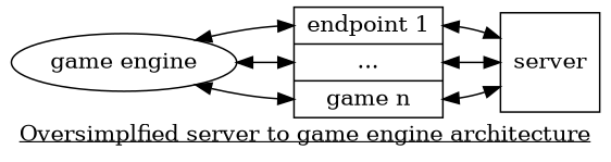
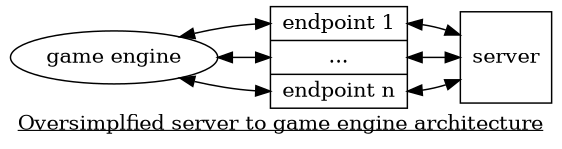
  digraph {
    label=<<u>Oversimplfied server to game engine architecture</u>>
    rankdir=LR
    edge [dir=both]
    server [shape=square]
-   n2 [label="<port1>endpoint 1|<port2>...|<port3>game n" shape=record]
+   n2 [label="<port1>endpoint 1|<port2>...|<port3>endpoint n" shape=record]
    "game engine"
    subgraph sub_1 {
      server
      n2
    }
    n2 -> server [tailport=port1]
    n2 -> server [tailport=port2]
    n2 -> server [tailport=port3]
    "game engine" -> n2 [headport=port1]
    "game engine" -> n2 [headport=port2]
    "game engine" -> n2 [headport=port3]
  }
